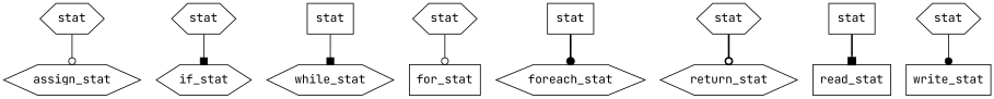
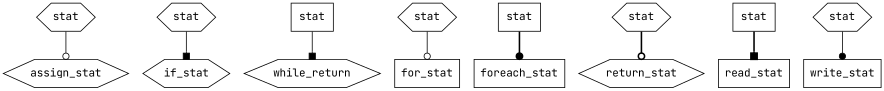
  digraph {
    fontname="JetBrains Mono"
    rankdir=TB
    node [fontname="JetBrains Mono" shape=hexagon]
    edge [arrowhead=odot fontname="JetBrains Mono" style=solid]
    assign_stat
    if_stat
-   while_stat
+   while_stat [label=while_return]
    for_stat [shape=box]
-   foreach_stat
+   foreach_stat [shape=box]
    return_stat
    read_stat [shape=box]
    write_stat [shape=box]
    n9 [label=stat]
    n10 [label=stat]
    n11 [label=stat shape=box]
    n12 [label=stat]
    n13 [label=stat shape=box]
    n14 [label=stat]
    n15 [label=stat shape=box]
    n16 [label=stat]
    subgraph sub_1 {
      rank=same
      assign_stat
      if_stat
      while_stat
      for_stat
      foreach_stat
      return_stat
      read_stat
      write_stat
    }
    n9 -> assign_stat
    n10 -> if_stat [arrowhead=box]
    n11 -> while_stat [arrowhead=box]
    n12 -> for_stat
    n13 -> foreach_stat [arrowhead=dot style=bold]
    n14 -> return_stat [style=bold]
    n15 -> read_stat [arrowhead=box style=bold]
    n16 -> write_stat [arrowhead=dot]
  }
